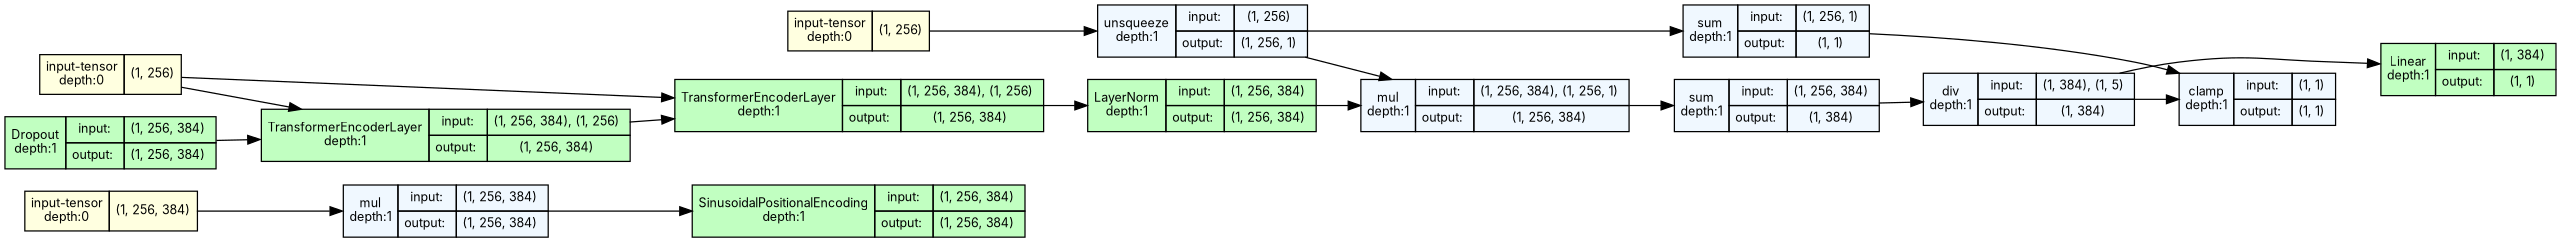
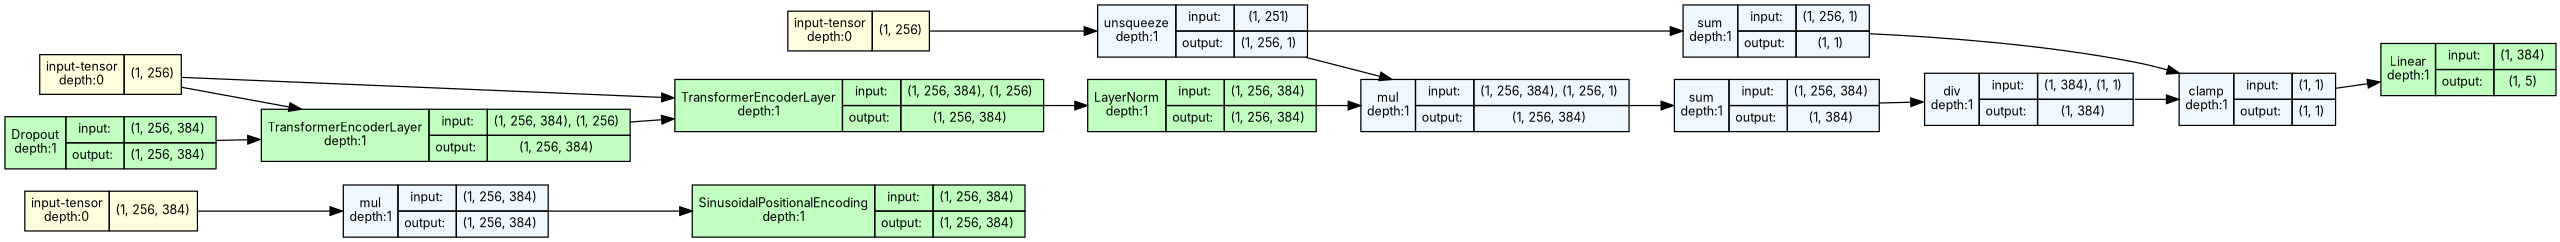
  strict digraph {
    fontname=Inter
    ordering=in
    rankdir=LR
    node [align=left fillcolor=aliceblue fontname=Inter fontsize=10 margin=0 ranksep=0.1 shape=plaintext style=filled]
    edge [fontname=Inter fontsize=10]
    n1 [fillcolor=lightyellow height=0.2 label=<                     <TABLE BORDER="0" CELLBORDER="1"                     CELLSPACING="0" CELLPADDING="4">                         <TR><TD>input-tensor<BR/>depth:0</TD><TD>(1, 256, 384)</TD></TR>                     </TABLE>>]
    n2 [height=0.2 label=<                     <TABLE BORDER="0" CELLBORDER="1"                     CELLSPACING="0" CELLPADDING="4">                     <TR>                         <TD ROWSPAN="2">mul<BR/>depth:1</TD>                         <TD COLSPAN="2">input:</TD>                         <TD COLSPAN="2">(1, 256, 384) </TD>                     </TR>                     <TR>                         <TD COLSPAN="2">output: </TD>                         <TD COLSPAN="2">(1, 256, 384) </TD>                     </TR>                     </TABLE>>]
    n3 [fillcolor=darkseagreen1 height=0.2 label=<                     <TABLE BORDER="0" CELLBORDER="1"                     CELLSPACING="0" CELLPADDING="4">                     <TR>                         <TD ROWSPAN="2">SinusoidalPositionalEncoding<BR/>depth:1</TD>                         <TD COLSPAN="2">input:</TD>                         <TD COLSPAN="2">(1, 256, 384) </TD>                     </TR>                     <TR>                         <TD COLSPAN="2">output: </TD>                         <TD COLSPAN="2">(1, 256, 384) </TD>                     </TR>                     </TABLE>>]
    n4 [fillcolor=lightyellow height=0.2 label=<                     <TABLE BORDER="0" CELLBORDER="1"                     CELLSPACING="0" CELLPADDING="4">                         <TR><TD>input-tensor<BR/>depth:0</TD><TD>(1, 256)</TD></TR>                     </TABLE>>]
-   n5 [height=0.2 label=<                     <TABLE BORDER="0" CELLBORDER="1"                     CELLSPACING="0" CELLPADDING="4">                     <TR>                         <TD ROWSPAN="2">unsqueeze<BR/>depth:1</TD>                         <TD COLSPAN="2">input:</TD>                         <TD COLSPAN="2">(1, 256) </TD>                     </TR>                     <TR>                         <TD COLSPAN="2">output: </TD>                         <TD COLSPAN="2">(1, 256, 1) </TD>                     </TR>                     </TABLE>>]
+   n5 [height=0.2 label=<                     <TABLE BORDER="0" CELLBORDER="1"                     CELLSPACING="0" CELLPADDING="4">                     <TR>                         <TD ROWSPAN="2">unsqueeze<BR/>depth:1</TD>                         <TD COLSPAN="2">input:</TD>                         <TD COLSPAN="2">(1, 251) </TD>                     </TR>                     <TR>                         <TD COLSPAN="2">output: </TD>                         <TD COLSPAN="2">(1, 256, 1) </TD>                     </TR>                     </TABLE>>]
    n6 [height=0.2 label=<                     <TABLE BORDER="0" CELLBORDER="1"                     CELLSPACING="0" CELLPADDING="4">                     <TR>                         <TD ROWSPAN="2">mul<BR/>depth:1</TD>                         <TD COLSPAN="2">input:</TD>                         <TD COLSPAN="2">(1, 256, 384), (1, 256, 1) </TD>                     </TR>                     <TR>                         <TD COLSPAN="2">output: </TD>                         <TD COLSPAN="2">(1, 256, 384) </TD>                     </TR>                     </TABLE>>]
    n7 [height=0.2 label=<                     <TABLE BORDER="0" CELLBORDER="1"                     CELLSPACING="0" CELLPADDING="4">                     <TR>                         <TD ROWSPAN="2">sum<BR/>depth:1</TD>                         <TD COLSPAN="2">input:</TD>                         <TD COLSPAN="2">(1, 256, 1) </TD>                     </TR>                     <TR>                         <TD COLSPAN="2">output: </TD>                         <TD COLSPAN="2">(1, 1) </TD>                     </TR>                     </TABLE>>]
    n8 [fillcolor=lightyellow height=0.2 label=<                     <TABLE BORDER="0" CELLBORDER="1"                     CELLSPACING="0" CELLPADDING="4">                         <TR><TD>input-tensor<BR/>depth:0</TD><TD>(1, 256)</TD></TR>                     </TABLE>>]
    n9 [fillcolor=darkseagreen1 height=0.2 label=<                     <TABLE BORDER="0" CELLBORDER="1"                     CELLSPACING="0" CELLPADDING="4">                     <TR>                         <TD ROWSPAN="2">TransformerEncoderLayer<BR/>depth:1</TD>                         <TD COLSPAN="2">input:</TD>                         <TD COLSPAN="2">(1, 256, 384), (1, 256) </TD>                     </TR>                     <TR>                         <TD COLSPAN="2">output: </TD>                         <TD COLSPAN="2">(1, 256, 384) </TD>                     </TR>                     </TABLE>>]
    n10 [fillcolor=darkseagreen1 height=0.2 label=<                     <TABLE BORDER="0" CELLBORDER="1"                     CELLSPACING="0" CELLPADDING="4">                     <TR>                         <TD ROWSPAN="2">TransformerEncoderLayer<BR/>depth:1</TD>                         <TD COLSPAN="2">input:</TD>                         <TD COLSPAN="2">(1, 256, 384), (1, 256) </TD>                     </TR>                     <TR>                         <TD COLSPAN="2">output: </TD>                         <TD COLSPAN="2">(1, 256, 384) </TD>                     </TR>                     </TABLE>>]
    n11 [fillcolor=darkseagreen1 height=0.2 label=<                     <TABLE BORDER="0" CELLBORDER="1"                     CELLSPACING="0" CELLPADDING="4">                     <TR>                         <TD ROWSPAN="2">LayerNorm<BR/>depth:1</TD>                         <TD COLSPAN="2">input:</TD>                         <TD COLSPAN="2">(1, 256, 384) </TD>                     </TR>                     <TR>                         <TD COLSPAN="2">output: </TD>                         <TD COLSPAN="2">(1, 256, 384) </TD>                     </TR>                     </TABLE>>]
    n12 [fillcolor=darkseagreen1 height=0.2 label=<                     <TABLE BORDER="0" CELLBORDER="1"                     CELLSPACING="0" CELLPADDING="4">                     <TR>                         <TD ROWSPAN="2">Dropout<BR/>depth:1</TD>                         <TD COLSPAN="2">input:</TD>                         <TD COLSPAN="2">(1, 256, 384) </TD>                     </TR>                     <TR>                         <TD COLSPAN="2">output: </TD>                         <TD COLSPAN="2">(1, 256, 384) </TD>                     </TR>                     </TABLE>>]
    n13 [height=0.2 label=<                     <TABLE BORDER="0" CELLBORDER="1"                     CELLSPACING="0" CELLPADDING="4">                     <TR>                         <TD ROWSPAN="2">sum<BR/>depth:1</TD>                         <TD COLSPAN="2">input:</TD>                         <TD COLSPAN="2">(1, 256, 384) </TD>                     </TR>                     <TR>                         <TD COLSPAN="2">output: </TD>                         <TD COLSPAN="2">(1, 384) </TD>                     </TR>                     </TABLE>>]
    n14 [height=0.2 label=<                     <TABLE BORDER="0" CELLBORDER="1"                     CELLSPACING="0" CELLPADDING="4">                     <TR>                         <TD ROWSPAN="2">clamp<BR/>depth:1</TD>                         <TD COLSPAN="2">input:</TD>                         <TD COLSPAN="2">(1, 1) </TD>                     </TR>                     <TR>                         <TD COLSPAN="2">output: </TD>                         <TD COLSPAN="2">(1, 1) </TD>                     </TR>                     </TABLE>>]
-   n15 [height=0.2 label=<                     <TABLE BORDER="0" CELLBORDER="1"                     CELLSPACING="0" CELLPADDING="4">                     <TR>                         <TD ROWSPAN="2">div<BR/>depth:1</TD>                         <TD COLSPAN="2">input:</TD>                         <TD COLSPAN="2">(1, 384), (1, 5) </TD>                     </TR>                     <TR>                         <TD COLSPAN="2">output: </TD>                         <TD COLSPAN="2">(1, 384) </TD>                     </TR>                     </TABLE>>]
-   n16 [fillcolor=darkseagreen1 height=0.2 label=<                     <TABLE BORDER="0" CELLBORDER="1"                     CELLSPACING="0" CELLPADDING="4">                     <TR>                         <TD ROWSPAN="2">Linear<BR/>depth:1</TD>                         <TD COLSPAN="2">input:</TD>                         <TD COLSPAN="2">(1, 384) </TD>                     </TR>                     <TR>                         <TD COLSPAN="2">output: </TD>                         <TD COLSPAN="2">(1, 1) </TD>                     </TR>                     </TABLE>>]
+   n15 [height=0.2 label=<                     <TABLE BORDER="0" CELLBORDER="1"                     CELLSPACING="0" CELLPADDING="4">                     <TR>                         <TD ROWSPAN="2">div<BR/>depth:1</TD>                         <TD COLSPAN="2">input:</TD>                         <TD COLSPAN="2">(1, 384), (1, 1) </TD>                     </TR>                     <TR>                         <TD COLSPAN="2">output: </TD>                         <TD COLSPAN="2">(1, 384) </TD>                     </TR>                     </TABLE>>]
+   n16 [fillcolor=darkseagreen1 height=0.2 label=<                     <TABLE BORDER="0" CELLBORDER="1"                     CELLSPACING="0" CELLPADDING="4">                     <TR>                         <TD ROWSPAN="2">Linear<BR/>depth:1</TD>                         <TD COLSPAN="2">input:</TD>                         <TD COLSPAN="2">(1, 384) </TD>                     </TR>                     <TR>                         <TD COLSPAN="2">output: </TD>                         <TD COLSPAN="2">(1, 5) </TD>                     </TR>                     </TABLE>>]
    n1 -> n2
    n2 -> n3
    n4 -> n5
    n5 -> n6
    n5 -> n7
    n6 -> n13
    n7 -> n14
    n8 -> n9
    n8 -> n10
    n9 -> n10
    n10 -> n11
    n11 -> n6
    n12 -> n9
    n13 -> n15
    n15 -> n14
-   n15 -> n16
+   n14 -> n16
  }
